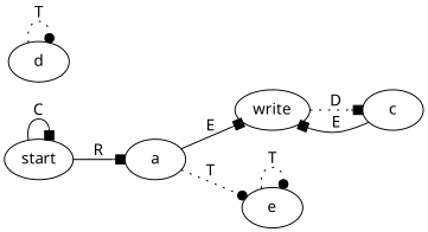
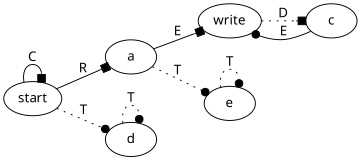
  digraph {
    fontname="Noto Sans"
    rankdir=LR
    node [fontname="Noto Sans"]
    edge [arrowhead=box fontname="Noto Sans" style=dotted]
    n1 [label=start]
    a
    d
    n4 [label=write]
    e
    c
    n1 -> n1 [label=C style=solid]
    n1 -> a [label=R style=solid]
+   n1 -> d [arrowhead=dot label=T]
    a -> n4 [label=E style=solid]
    a -> e [arrowhead=dot label=T]
    d -> d [arrowhead=dot label=T]
    n4 -> c [label=D]
    e -> e [arrowhead=dot label=T]
-   c -> n4 [label=E style=solid]
+   c -> n4 [arrowhead=dot label=E style=solid]
  }
